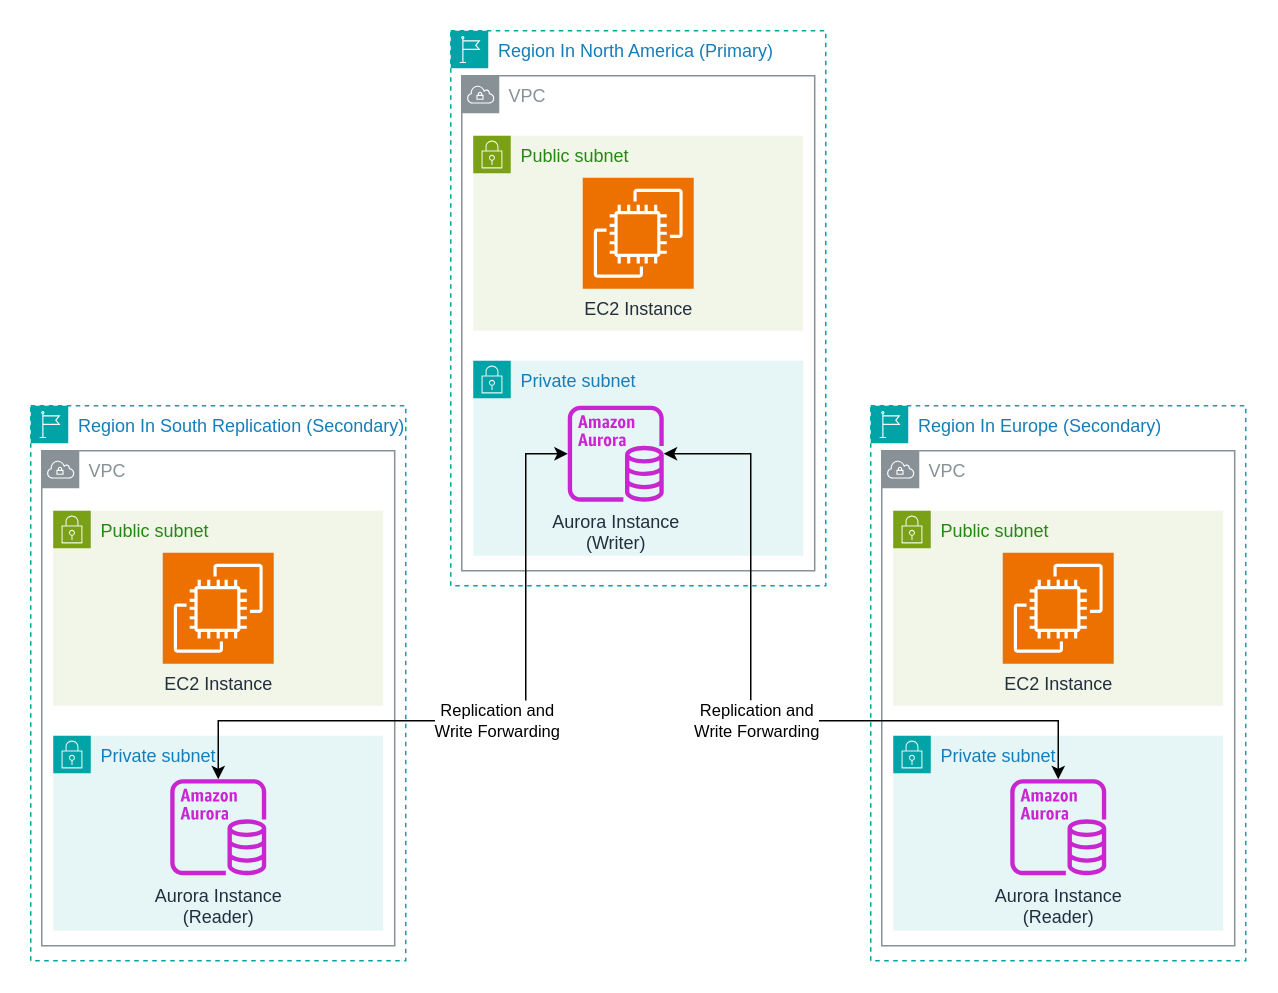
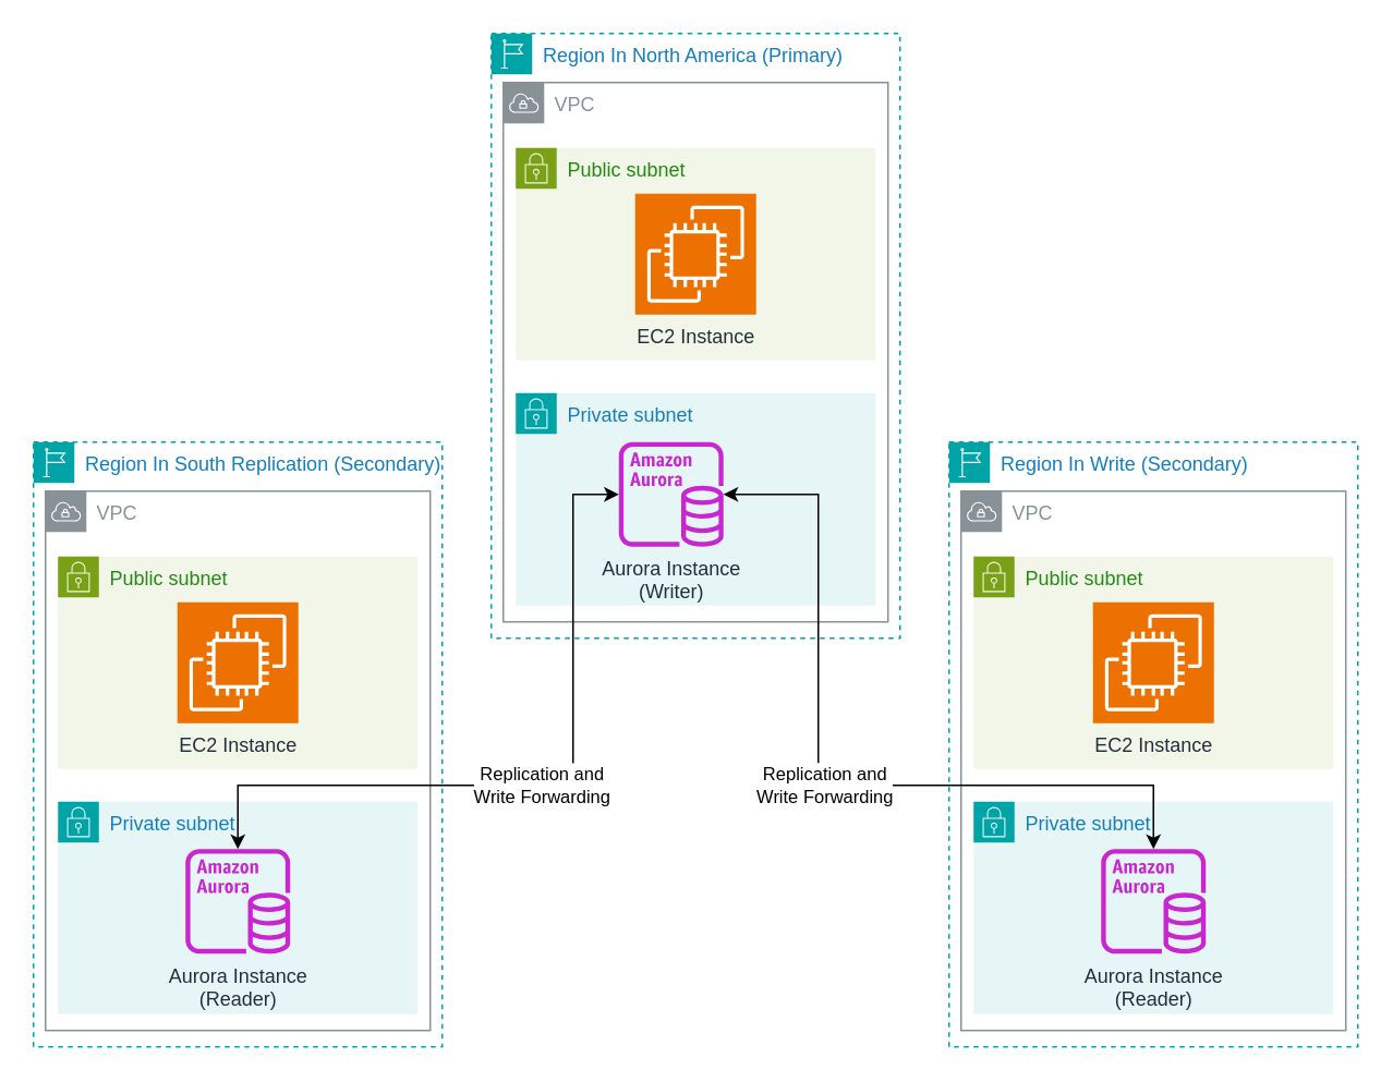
  <mxCell id="0" />
  <mxCell id="1" parent="0" />
  <mxCell id="2" value="" style="group" parent="1" vertex="1" connectable="0"><mxGeometry x="300" y="20" width="250" height="370" as="geometry" /></mxCell>
  <mxCell id="3" value="VPC" style="sketch=0;outlineConnect=0;gradientColor=none;html=1;whiteSpace=wrap;fontSize=12;fontStyle=0;shape=mxgraph.aws4.group;grIcon=mxgraph.aws4.group_vpc;strokeColor=#879196;fillColor=none;verticalAlign=top;align=left;spacingLeft=30;fontColor=#879196;dashed=0;container=0;" parent="2" vertex="1"><mxGeometry x="7.35" y="30" width="235.29" height="330" as="geometry" /></mxCell>
  <mxCell id="4" value="Region In North America (Primary)" style="points=[[0,0],[0.25,0],[0.5,0],[0.75,0],[1,0],[1,0.25],[1,0.5],[1,0.75],[1,1],[0.75,1],[0.5,1],[0.25,1],[0,1],[0,0.75],[0,0.5],[0,0.25]];outlineConnect=0;gradientColor=none;html=1;whiteSpace=wrap;fontSize=12;fontStyle=0;container=0;pointerEvents=0;collapsible=0;recursiveResize=0;shape=mxgraph.aws4.group;grIcon=mxgraph.aws4.group_region;strokeColor=#00A4A6;fillColor=none;verticalAlign=top;align=left;spacingLeft=30;fontColor=#147EBA;dashed=1;" parent="2" vertex="1"><mxGeometry width="250" height="370.0" as="geometry" /></mxCell>
  <mxCell id="5" value="Private subnet" style="points=[[0,0],[0.25,0],[0.5,0],[0.75,0],[1,0],[1,0.25],[1,0.5],[1,0.75],[1,1],[0.75,1],[0.5,1],[0.25,1],[0,1],[0,0.75],[0,0.5],[0,0.25]];outlineConnect=0;gradientColor=none;html=1;whiteSpace=wrap;fontSize=12;fontStyle=0;container=0;pointerEvents=0;collapsible=0;recursiveResize=0;shape=mxgraph.aws4.group;grIcon=mxgraph.aws4.group_security_group;grStroke=0;strokeColor=#00A4A6;fillColor=#E6F6F7;verticalAlign=top;align=left;spacingLeft=30;fontColor=#147EBA;dashed=0;" parent="2" vertex="1"><mxGeometry x="14.996" y="220.0" width="220" height="130" as="geometry" /></mxCell>
  <mxCell id="6" value="Public subnet" style="points=[[0,0],[0.25,0],[0.5,0],[0.75,0],[1,0],[1,0.25],[1,0.5],[1,0.75],[1,1],[0.75,1],[0.5,1],[0.25,1],[0,1],[0,0.75],[0,0.5],[0,0.25]];outlineConnect=0;gradientColor=none;html=1;whiteSpace=wrap;fontSize=12;fontStyle=0;container=1;pointerEvents=0;collapsible=0;recursiveResize=0;shape=mxgraph.aws4.group;grIcon=mxgraph.aws4.group_security_group;grStroke=0;strokeColor=#7AA116;fillColor=#F2F6E8;verticalAlign=top;align=left;spacingLeft=30;fontColor=#248814;dashed=0;" parent="2" vertex="1"><mxGeometry x="14.99" y="70" width="220" height="130" as="geometry" /></mxCell>
  <mxCell id="7" value="EC2 Instance" style="sketch=0;points=[[0,0,0],[0.25,0,0],[0.5,0,0],[0.75,0,0],[1,0,0],[0,1,0],[0.25,1,0],[0.5,1,0],[0.75,1,0],[1,1,0],[0,0.25,0],[0,0.5,0],[0,0.75,0],[1,0.25,0],[1,0.5,0],[1,0.75,0]];outlineConnect=0;fontColor=#232F3E;fillColor=#ED7100;strokeColor=#ffffff;dashed=0;verticalLabelPosition=bottom;verticalAlign=top;align=center;html=1;fontSize=12;fontStyle=0;aspect=fixed;shape=mxgraph.aws4.resourceIcon;resIcon=mxgraph.aws4.ec2;" parent="2" vertex="1"><mxGeometry x="87.99" y="98" width="74" height="74" as="geometry" /></mxCell>
  <mxCell id="8" value="Aurora Instance&lt;br&gt;(Writer)" style="sketch=0;outlineConnect=0;fontColor=#232F3E;gradientColor=none;fillColor=#C925D1;strokeColor=none;dashed=0;verticalLabelPosition=bottom;verticalAlign=top;align=center;html=1;fontSize=12;fontStyle=0;aspect=fixed;pointerEvents=1;shape=mxgraph.aws4.aurora_instance;" vertex="1" parent="2"><mxGeometry x="78" y="250" width="63.99" height="63.99" as="geometry" /></mxCell>
  <mxCell id="9" value="" style="group" vertex="1" connectable="0" parent="1"><mxGeometry x="20" y="270" width="250" height="370" as="geometry" /></mxCell>
  <mxCell id="10" value="VPC" style="sketch=0;outlineConnect=0;gradientColor=none;html=1;whiteSpace=wrap;fontSize=12;fontStyle=0;shape=mxgraph.aws4.group;grIcon=mxgraph.aws4.group_vpc;strokeColor=#879196;fillColor=none;verticalAlign=top;align=left;spacingLeft=30;fontColor=#879196;dashed=0;container=0;" vertex="1" parent="9"><mxGeometry x="7.35" y="30" width="235.29" height="330" as="geometry" /></mxCell>
  <mxCell id="11" value="Region In South Replication (Secondary)" style="points=[[0,0],[0.25,0],[0.5,0],[0.75,0],[1,0],[1,0.25],[1,0.5],[1,0.75],[1,1],[0.75,1],[0.5,1],[0.25,1],[0,1],[0,0.75],[0,0.5],[0,0.25]];outlineConnect=0;gradientColor=none;html=1;whiteSpace=wrap;fontSize=12;fontStyle=0;container=0;pointerEvents=0;collapsible=0;recursiveResize=0;shape=mxgraph.aws4.group;grIcon=mxgraph.aws4.group_region;strokeColor=#00A4A6;fillColor=none;verticalAlign=top;align=left;spacingLeft=30;fontColor=#147EBA;dashed=1;" vertex="1" parent="9"><mxGeometry width="250" height="370.0" as="geometry" /></mxCell>
  <mxCell id="12" value="Private subnet" style="points=[[0,0],[0.25,0],[0.5,0],[0.75,0],[1,0],[1,0.25],[1,0.5],[1,0.75],[1,1],[0.75,1],[0.5,1],[0.25,1],[0,1],[0,0.75],[0,0.5],[0,0.25]];outlineConnect=0;gradientColor=none;html=1;whiteSpace=wrap;fontSize=12;fontStyle=0;container=0;pointerEvents=0;collapsible=0;recursiveResize=0;shape=mxgraph.aws4.group;grIcon=mxgraph.aws4.group_security_group;grStroke=0;strokeColor=#00A4A6;fillColor=#E6F6F7;verticalAlign=top;align=left;spacingLeft=30;fontColor=#147EBA;dashed=0;" vertex="1" parent="9"><mxGeometry x="14.996" y="220.0" width="220" height="130" as="geometry" /></mxCell>
  <mxCell id="13" value="Public subnet" style="points=[[0,0],[0.25,0],[0.5,0],[0.75,0],[1,0],[1,0.25],[1,0.5],[1,0.75],[1,1],[0.75,1],[0.5,1],[0.25,1],[0,1],[0,0.75],[0,0.5],[0,0.25]];outlineConnect=0;gradientColor=none;html=1;whiteSpace=wrap;fontSize=12;fontStyle=0;container=1;pointerEvents=0;collapsible=0;recursiveResize=0;shape=mxgraph.aws4.group;grIcon=mxgraph.aws4.group_security_group;grStroke=0;strokeColor=#7AA116;fillColor=#F2F6E8;verticalAlign=top;align=left;spacingLeft=30;fontColor=#248814;dashed=0;" vertex="1" parent="9"><mxGeometry x="14.99" y="70" width="220" height="130" as="geometry" /></mxCell>
  <mxCell id="14" value="EC2 Instance" style="sketch=0;points=[[0,0,0],[0.25,0,0],[0.5,0,0],[0.75,0,0],[1,0,0],[0,1,0],[0.25,1,0],[0.5,1,0],[0.75,1,0],[1,1,0],[0,0.25,0],[0,0.5,0],[0,0.75,0],[1,0.25,0],[1,0.5,0],[1,0.75,0]];outlineConnect=0;fontColor=#232F3E;fillColor=#ED7100;strokeColor=#ffffff;dashed=0;verticalLabelPosition=bottom;verticalAlign=top;align=center;html=1;fontSize=12;fontStyle=0;aspect=fixed;shape=mxgraph.aws4.resourceIcon;resIcon=mxgraph.aws4.ec2;" vertex="1" parent="9"><mxGeometry x="87.99" y="98" width="74" height="74" as="geometry" /></mxCell>
  <mxCell id="15" value="Aurora Instance&lt;br&gt;(Reader)" style="sketch=0;outlineConnect=0;fontColor=#232F3E;gradientColor=none;fillColor=#C925D1;strokeColor=none;dashed=0;verticalLabelPosition=bottom;verticalAlign=top;align=center;html=1;fontSize=12;fontStyle=0;aspect=fixed;pointerEvents=1;shape=mxgraph.aws4.aurora_instance;" vertex="1" parent="9"><mxGeometry x="92.99" y="249" width="63.99" height="63.99" as="geometry" /></mxCell>
  <mxCell id="16" value="" style="group" vertex="1" connectable="0" parent="1"><mxGeometry x="580" y="270" width="250" height="370" as="geometry" /></mxCell>
  <mxCell id="17" value="VPC" style="sketch=0;outlineConnect=0;gradientColor=none;html=1;whiteSpace=wrap;fontSize=12;fontStyle=0;shape=mxgraph.aws4.group;grIcon=mxgraph.aws4.group_vpc;strokeColor=#879196;fillColor=none;verticalAlign=top;align=left;spacingLeft=30;fontColor=#879196;dashed=0;container=0;" vertex="1" parent="16"><mxGeometry x="7.35" y="30" width="235.29" height="330" as="geometry" /></mxCell>
- <mxCell id="18" value="Region In Europe (Secondary)" style="points=[[0,0],[0.25,0],[0.5,0],[0.75,0],[1,0],[1,0.25],[1,0.5],[1,0.75],[1,1],[0.75,1],[0.5,1],[0.25,1],[0,1],[0,0.75],[0,0.5],[0,0.25]];outlineConnect=0;gradientColor=none;html=1;whiteSpace=wrap;fontSize=12;fontStyle=0;container=0;pointerEvents=0;collapsible=0;recursiveResize=0;shape=mxgraph.aws4.group;grIcon=mxgraph.aws4.group_region;strokeColor=#00A4A6;fillColor=none;verticalAlign=top;align=left;spacingLeft=30;fontColor=#147EBA;dashed=1;" vertex="1" parent="16"><mxGeometry width="250" height="370.0" as="geometry" /></mxCell>
+ <mxCell id="18" value="Region In Write (Secondary)" style="points=[[0,0],[0.25,0],[0.5,0],[0.75,0],[1,0],[1,0.25],[1,0.5],[1,0.75],[1,1],[0.75,1],[0.5,1],[0.25,1],[0,1],[0,0.75],[0,0.5],[0,0.25]];outlineConnect=0;gradientColor=none;html=1;whiteSpace=wrap;fontSize=12;fontStyle=0;container=0;pointerEvents=0;collapsible=0;recursiveResize=0;shape=mxgraph.aws4.group;grIcon=mxgraph.aws4.group_region;strokeColor=#00A4A6;fillColor=none;verticalAlign=top;align=left;spacingLeft=30;fontColor=#147EBA;dashed=1;" vertex="1" parent="16"><mxGeometry width="250" height="370.0" as="geometry" /></mxCell>
  <mxCell id="19" value="Private subnet" style="points=[[0,0],[0.25,0],[0.5,0],[0.75,0],[1,0],[1,0.25],[1,0.5],[1,0.75],[1,1],[0.75,1],[0.5,1],[0.25,1],[0,1],[0,0.75],[0,0.5],[0,0.25]];outlineConnect=0;gradientColor=none;html=1;whiteSpace=wrap;fontSize=12;fontStyle=0;container=0;pointerEvents=0;collapsible=0;recursiveResize=0;shape=mxgraph.aws4.group;grIcon=mxgraph.aws4.group_security_group;grStroke=0;strokeColor=#00A4A6;fillColor=#E6F6F7;verticalAlign=top;align=left;spacingLeft=30;fontColor=#147EBA;dashed=0;" vertex="1" parent="16"><mxGeometry x="14.996" y="220.0" width="220" height="130" as="geometry" /></mxCell>
  <mxCell id="20" value="Public subnet" style="points=[[0,0],[0.25,0],[0.5,0],[0.75,0],[1,0],[1,0.25],[1,0.5],[1,0.75],[1,1],[0.75,1],[0.5,1],[0.25,1],[0,1],[0,0.75],[0,0.5],[0,0.25]];outlineConnect=0;gradientColor=none;html=1;whiteSpace=wrap;fontSize=12;fontStyle=0;container=1;pointerEvents=0;collapsible=0;recursiveResize=0;shape=mxgraph.aws4.group;grIcon=mxgraph.aws4.group_security_group;grStroke=0;strokeColor=#7AA116;fillColor=#F2F6E8;verticalAlign=top;align=left;spacingLeft=30;fontColor=#248814;dashed=0;" vertex="1" parent="16"><mxGeometry x="14.99" y="70" width="220" height="130" as="geometry" /></mxCell>
  <mxCell id="21" value="EC2 Instance" style="sketch=0;points=[[0,0,0],[0.25,0,0],[0.5,0,0],[0.75,0,0],[1,0,0],[0,1,0],[0.25,1,0],[0.5,1,0],[0.75,1,0],[1,1,0],[0,0.25,0],[0,0.5,0],[0,0.75,0],[1,0.25,0],[1,0.5,0],[1,0.75,0]];outlineConnect=0;fontColor=#232F3E;fillColor=#ED7100;strokeColor=#ffffff;dashed=0;verticalLabelPosition=bottom;verticalAlign=top;align=center;html=1;fontSize=12;fontStyle=0;aspect=fixed;shape=mxgraph.aws4.resourceIcon;resIcon=mxgraph.aws4.ec2;" vertex="1" parent="16"><mxGeometry x="87.99" y="98" width="74" height="74" as="geometry" /></mxCell>
  <mxCell id="22" value="Aurora Instance&lt;br&gt;(Reader)" style="sketch=0;outlineConnect=0;fontColor=#232F3E;gradientColor=none;fillColor=#C925D1;strokeColor=none;dashed=0;verticalLabelPosition=bottom;verticalAlign=top;align=center;html=1;fontSize=12;fontStyle=0;aspect=fixed;pointerEvents=1;shape=mxgraph.aws4.aurora_instance;" vertex="1" parent="16"><mxGeometry x="93" y="249" width="63.99" height="63.99" as="geometry" /></mxCell>
  <mxCell id="23" value="Replication and&lt;br&gt;Write Forwarding" style="edgeStyle=orthogonalEdgeStyle;rounded=0;orthogonalLoop=1;jettySize=auto;html=1;startArrow=classic;startFill=1;" edge="1" parent="1" source="15" target="8"><mxGeometry relative="1" as="geometry"><Array as="points"><mxPoint x="145" y="480" /><mxPoint x="350" y="480" /><mxPoint x="350" y="302" /></Array></mxGeometry></mxCell>
  <mxCell id="24" value="&lt;span style=&quot;color: rgb(0, 0, 0); font-family: Helvetica; font-size: 11px; font-style: normal; font-variant-ligatures: normal; font-variant-caps: normal; font-weight: 400; letter-spacing: normal; orphans: 2; text-align: center; text-indent: 0px; text-transform: none; widows: 2; word-spacing: 0px; -webkit-text-stroke-width: 0px; white-space: nowrap; background-color: rgb(255, 255, 255); text-decoration-thickness: initial; text-decoration-style: initial; text-decoration-color: initial; display: inline !important; float: none;&quot;&gt;Replication and&lt;/span&gt;&lt;br style=&quot;forced-color-adjust: none; color: rgb(0, 0, 0); font-family: Helvetica; font-size: 11px; font-style: normal; font-variant-ligatures: normal; font-variant-caps: normal; font-weight: 400; letter-spacing: normal; orphans: 2; text-align: center; text-indent: 0px; text-transform: none; widows: 2; word-spacing: 0px; -webkit-text-stroke-width: 0px; white-space: nowrap; text-decoration-thickness: initial; text-decoration-style: initial; text-decoration-color: initial;&quot;&gt;&lt;span style=&quot;color: rgb(0, 0, 0); font-family: Helvetica; font-size: 11px; font-style: normal; font-variant-ligatures: normal; font-variant-caps: normal; font-weight: 400; letter-spacing: normal; orphans: 2; text-align: center; text-indent: 0px; text-transform: none; widows: 2; word-spacing: 0px; -webkit-text-stroke-width: 0px; white-space: nowrap; background-color: rgb(255, 255, 255); text-decoration-thickness: initial; text-decoration-style: initial; text-decoration-color: initial; display: inline !important; float: none;&quot;&gt;Write Forwarding&lt;/span&gt;" style="edgeStyle=orthogonalEdgeStyle;rounded=0;orthogonalLoop=1;jettySize=auto;html=1;startArrow=classic;startFill=1;" edge="1" parent="1" source="22" target="8"><mxGeometry relative="1" as="geometry"><Array as="points"><mxPoint x="705" y="480" /><mxPoint x="500" y="480" /><mxPoint x="500" y="302" /></Array></mxGeometry></mxCell>
